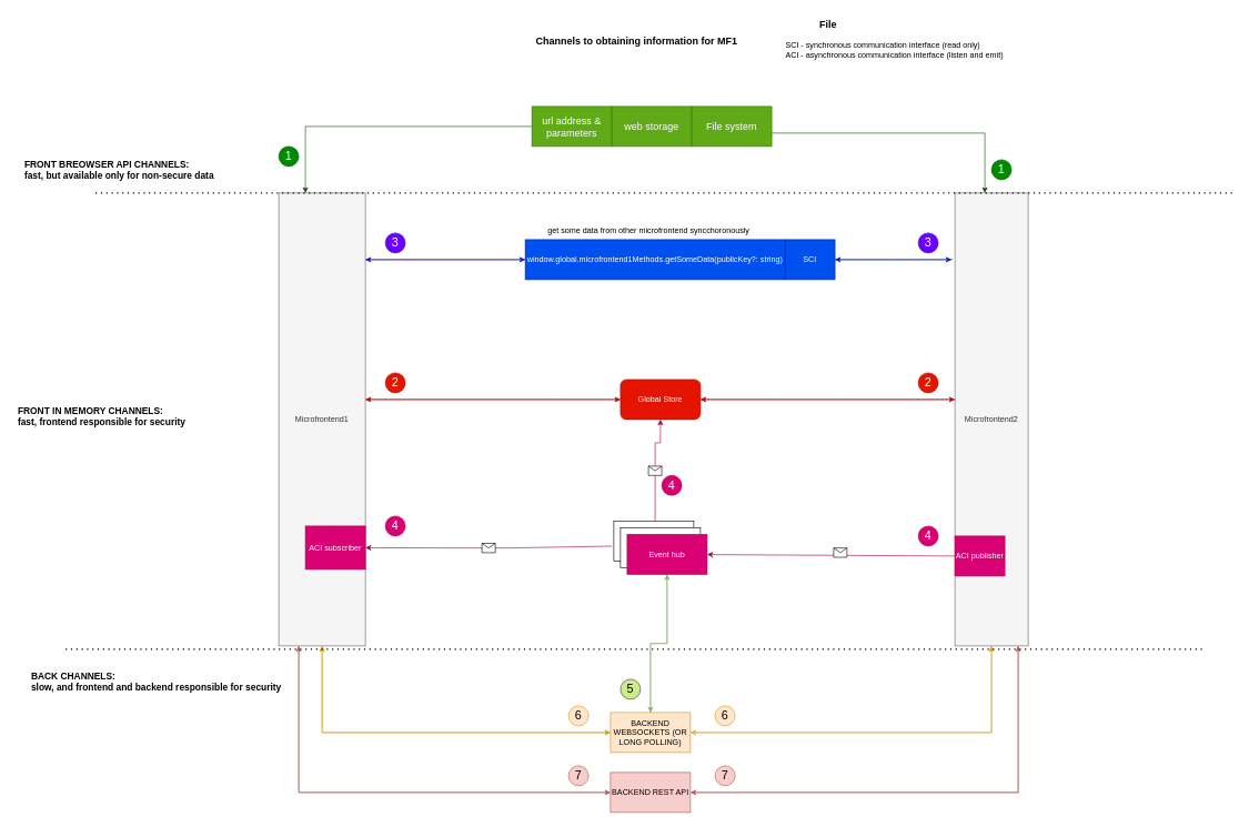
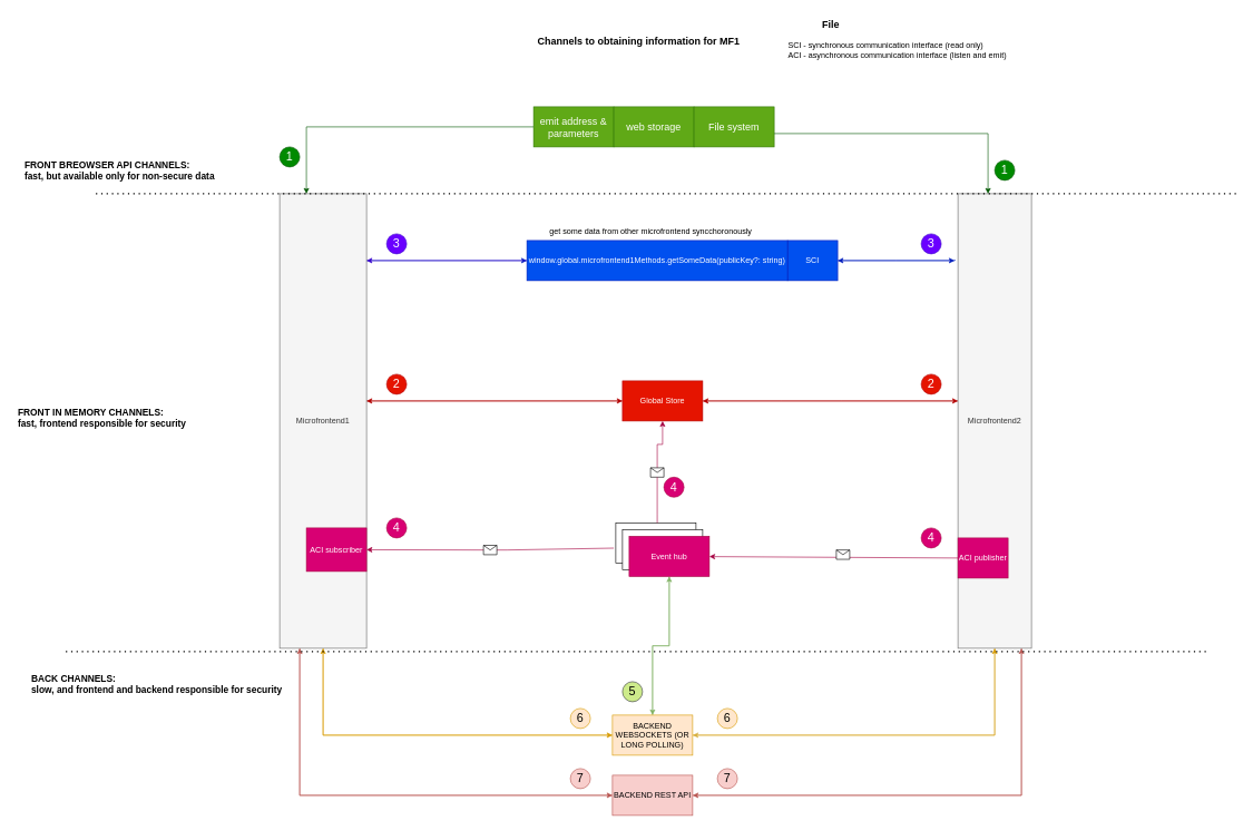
  <mxCell id="0" />
  <mxCell id="1" parent="0" />
  <mxCell id="2" style="edgeStyle=orthogonalEdgeStyle;rounded=0;orthogonalLoop=1;jettySize=auto;html=1;fontSize=18;fillColor=#e51400;strokeColor=#B20000;" parent="1" source="5" target="13" edge="1"><mxGeometry relative="1" as="geometry"><Array as="points"><mxPoint x="1258" y="599" /><mxPoint x="1258" y="599" /></Array></mxGeometry></mxCell>
  <mxCell id="3" style="edgeStyle=orthogonalEdgeStyle;rounded=0;orthogonalLoop=1;jettySize=auto;html=1;fillColor=#fff2cc;strokeColor=#d6b656;" parent="1" source="5" target="44" edge="1"><mxGeometry relative="1" as="geometry"><Array as="points"><mxPoint x="1488" y="1099" /></Array></mxGeometry></mxCell>
  <mxCell id="4" style="edgeStyle=orthogonalEdgeStyle;rounded=0;orthogonalLoop=1;jettySize=auto;html=1;fillColor=#f8cecc;strokeColor=#b85450;" parent="1" source="5" target="40" edge="1"><mxGeometry relative="1" as="geometry"><Array as="points"><mxPoint x="1528" y="1189" /></Array></mxGeometry></mxCell>
  <mxCell id="5" value="Microfrontend2" style="rounded=0;whiteSpace=wrap;html=1;fillColor=#f5f5f5;fontColor=#333333;strokeColor=#666666;" parent="1" vertex="1"><mxGeometry x="1433" y="289" width="110" height="680" as="geometry" /></mxCell>
  <mxCell id="6" style="edgeStyle=orthogonalEdgeStyle;rounded=0;orthogonalLoop=1;jettySize=auto;html=1;fillColor=#e51400;strokeColor=#B20000;" parent="1" source="10" target="13" edge="1"><mxGeometry relative="1" as="geometry"><Array as="points"><mxPoint x="918" y="599" /><mxPoint x="918" y="599" /></Array></mxGeometry></mxCell>
  <mxCell id="7" style="edgeStyle=orthogonalEdgeStyle;rounded=0;orthogonalLoop=1;jettySize=auto;html=1;fontSize=26;fillColor=#ffe6cc;strokeColor=#d79b00;" parent="1" source="10" target="44" edge="1"><mxGeometry relative="1" as="geometry"><Array as="points"><mxPoint x="483" y="1099" /></Array></mxGeometry></mxCell>
  <mxCell id="8" style="edgeStyle=orthogonalEdgeStyle;rounded=0;orthogonalLoop=1;jettySize=auto;html=1;fontSize=26;fillColor=#f8cecc;strokeColor=#b85450;" parent="1" source="10" target="40" edge="1"><mxGeometry relative="1" as="geometry"><Array as="points"><mxPoint x="448" y="1189" /></Array></mxGeometry></mxCell>
  <mxCell id="9" style="edgeStyle=orthogonalEdgeStyle;rounded=0;orthogonalLoop=1;jettySize=auto;html=1;fontSize=18;fillColor=#0050ef;strokeColor=#001DBC;" parent="1" source="10" target="20" edge="1"><mxGeometry relative="1" as="geometry"><Array as="points"><mxPoint x="758" y="389" /><mxPoint x="758" y="389" /></Array></mxGeometry></mxCell>
  <mxCell id="10" value="Microfrontend1" style="rounded=0;whiteSpace=wrap;html=1;fillColor=#f5f5f5;fontColor=#333333;strokeColor=#666666;" parent="1" vertex="1"><mxGeometry x="418" y="289" width="130" height="680" as="geometry" /></mxCell>
  <mxCell id="11" style="edgeStyle=orthogonalEdgeStyle;rounded=0;orthogonalLoop=1;jettySize=auto;html=1;fontSize=18;fillColor=#e51400;strokeColor=#B20000;" parent="1" source="13" edge="1"><mxGeometry relative="1" as="geometry"><Array as="points"><mxPoint x="1168" y="599" /><mxPoint x="1168" y="599" /></Array><mxPoint x="1433" y="599" as="targetPoint" /></mxGeometry></mxCell>
  <mxCell id="12" style="edgeStyle=orthogonalEdgeStyle;rounded=0;orthogonalLoop=1;jettySize=auto;html=1;fontSize=18;fillColor=#e51400;strokeColor=#B20000;" parent="1" source="13" edge="1"><mxGeometry relative="1" as="geometry"><Array as="points"><mxPoint x="838" y="599" /><mxPoint x="838" y="599" /></Array><mxPoint x="548" y="599" as="targetPoint" /></mxGeometry></mxCell>
- <mxCell id="13" value="Global Store" style="whiteSpace=wrap;html=1;fillColor=#e51400;fontColor=#ffffff;strokeColor=#B20000;rounded=1;" parent="1" vertex="1"><mxGeometry x="931" y="569" width="120" height="60" as="geometry" /></mxCell>
+ <mxCell id="13" value="Global Store" style="rounded=0;whiteSpace=wrap;html=1;fillColor=#e51400;fontColor=#ffffff;strokeColor=#B20000;" parent="1" vertex="1"><mxGeometry x="931" y="569" width="120" height="60" as="geometry" /></mxCell>
  <mxCell id="14" style="edgeStyle=orthogonalEdgeStyle;rounded=0;orthogonalLoop=1;jettySize=auto;html=1;startArrow=none;fillColor=#d80073;strokeColor=#A50040;" parent="1" source="65" target="13" edge="1"><mxGeometry relative="1" as="geometry" /></mxCell>
  <mxCell id="15" value="Event hub" style="rounded=0;whiteSpace=wrap;html=1;" parent="1" vertex="1"><mxGeometry x="921" y="781.5" width="120" height="60" as="geometry" /></mxCell>
  <mxCell id="16" value="SCI" style="rounded=0;whiteSpace=wrap;html=1;fillColor=#0050ef;fontColor=#ffffff;strokeColor=#001DBC;" parent="1" vertex="1"><mxGeometry x="1178" y="359" width="75" height="60" as="geometry" /></mxCell>
  <mxCell id="17" value="get some data from other microfrontend syncchoronously" style="text;strokeColor=none;fillColor=none;align=left;verticalAlign=middle;spacingLeft=4;spacingRight=4;overflow=hidden;points=[[0,0.5],[1,0.5]];portConstraint=eastwest;rotatable=0;" parent="1" vertex="1"><mxGeometry x="816" y="329" width="320" height="30" as="geometry" /></mxCell>
  <mxCell id="18" style="edgeStyle=orthogonalEdgeStyle;rounded=0;orthogonalLoop=1;jettySize=auto;html=1;fillColor=#6a00ff;strokeColor=#3700CC;" parent="1" source="20" edge="1"><mxGeometry relative="1" as="geometry"><Array as="points"><mxPoint x="628" y="389" /><mxPoint x="628" y="389" /></Array><mxPoint x="548" y="389" as="targetPoint" /></mxGeometry></mxCell>
  <mxCell id="19" style="edgeStyle=orthogonalEdgeStyle;rounded=0;orthogonalLoop=1;jettySize=auto;html=1;fontSize=18;fillColor=#0050ef;strokeColor=#001DBC;" parent="1" source="16" edge="1"><mxGeometry relative="1" as="geometry"><mxPoint x="1298" y="389" as="sourcePoint" /><mxPoint x="1428" y="389" as="targetPoint" /></mxGeometry></mxCell>
  <mxCell id="20" value="window.global.microfrontend1Methods.getSomeData(publicKey?: string)" style="rounded=0;whiteSpace=wrap;html=1;fillColor=#0050ef;fontColor=#ffffff;strokeColor=#001DBC;" parent="1" vertex="1"><mxGeometry x="788" y="359" width="390" height="60" as="geometry" /></mxCell>
  <mxCell id="21" style="edgeStyle=orthogonalEdgeStyle;rounded=0;orthogonalLoop=1;jettySize=auto;html=1;exitX=0.5;exitY=1;exitDx=0;exitDy=0;" parent="1" source="10" target="10" edge="1"><mxGeometry relative="1" as="geometry" /></mxCell>
  <mxCell id="22" value="ACI publisher" style="rounded=0;whiteSpace=wrap;html=1;fillColor=#d80073;fontColor=#ffffff;strokeColor=#A50040;" parent="1" vertex="1"><mxGeometry x="1433" y="804" width="75" height="60" as="geometry" /></mxCell>
  <mxCell id="23" value="ACI subscriber" style="rounded=0;whiteSpace=wrap;html=1;fillColor=#d80073;fontColor=#ffffff;strokeColor=#A50040;" parent="1" vertex="1"><mxGeometry x="458" y="789" width="90" height="65" as="geometry" /></mxCell>
  <mxCell id="24" value="" style="endArrow=classic;html=1;rounded=0;fillColor=#d80073;strokeColor=#A50040;exitX=-0.025;exitY=0.628;exitDx=0;exitDy=0;exitPerimeter=0;" parent="1" source="15" target="23" edge="1"><mxGeometry relative="1" as="geometry"><mxPoint x="818" y="534" as="sourcePoint" /><mxPoint x="558" y="822" as="targetPoint" /><Array as="points"><mxPoint x="758" y="822" /><mxPoint x="728" y="822" /></Array></mxGeometry></mxCell>
  <mxCell id="25" value="" style="shape=message;html=1;outlineConnect=0;" parent="24" vertex="1"><mxGeometry width="20" height="14" relative="1" as="geometry"><mxPoint x="-10" y="-7" as="offset" /></mxGeometry></mxCell>
  <mxCell id="26" value="" style="endArrow=classic;html=1;rounded=0;exitX=0;exitY=0.5;exitDx=0;exitDy=0;fillColor=#d80073;strokeColor=#A50040;" parent="1" source="22" target="36" edge="1"><mxGeometry relative="1" as="geometry"><mxPoint x="878" y="534" as="sourcePoint" /><mxPoint x="1138" y="604" as="targetPoint" /><Array as="points" /></mxGeometry></mxCell>
  <mxCell id="27" value="" style="shape=message;html=1;outlineConnect=0;" parent="26" vertex="1"><mxGeometry width="20" height="14" relative="1" as="geometry"><mxPoint x="4" y="-11" as="offset" /></mxGeometry></mxCell>
  <mxCell id="28" value="Channels to obtaining information for MF1" style="text;strokeColor=none;fillColor=none;align=left;verticalAlign=middle;spacingLeft=4;spacingRight=4;overflow=hidden;points=[[0,0.5],[1,0.5]];portConstraint=eastwest;rotatable=0;fontStyle=1;fontSize=15;" parent="1" vertex="1"><mxGeometry x="798" y="29" width="330" height="60" as="geometry" /></mxCell>
  <mxCell id="29" style="edgeStyle=orthogonalEdgeStyle;rounded=0;orthogonalLoop=1;jettySize=auto;html=1;fontSize=15;fillColor=#008a00;strokeColor=#005700;" parent="1" source="30" target="10" edge="1"><mxGeometry relative="1" as="geometry"><Array as="points"><mxPoint x="458" y="189" /><mxPoint x="458" y="759" /></Array></mxGeometry></mxCell>
- <mxCell id="30" value="url address &amp;amp; parameters" style="rounded=0;whiteSpace=wrap;html=1;fontSize=15;fillColor=#60a917;fontColor=#ffffff;strokeColor=#2D7600;" parent="1" vertex="1"><mxGeometry x="798" y="159" width="120" height="60" as="geometry" /></mxCell>
+ <mxCell id="30" value="emit address &amp;amp; parameters" style="rounded=0;whiteSpace=wrap;html=1;fontSize=15;fillColor=#60a917;fontColor=#ffffff;strokeColor=#2D7600;" parent="1" vertex="1"><mxGeometry x="798" y="159" width="120" height="60" as="geometry" /></mxCell>
  <mxCell id="31" value="web storage" style="rounded=0;whiteSpace=wrap;html=1;fontSize=15;fillColor=#60a917;fontColor=#ffffff;strokeColor=#2D7600;" parent="1" vertex="1"><mxGeometry x="918" y="159" width="120" height="60" as="geometry" /></mxCell>
  <mxCell id="32" value="SCI - synchronous communication interface (read only) &#10;ACI - asynchronous communication interface (listen and emit)" style="text;strokeColor=none;fillColor=none;align=left;verticalAlign=middle;spacingLeft=4;spacingRight=4;overflow=hidden;points=[[0,0.5],[1,0.5]];portConstraint=eastwest;rotatable=0;" parent="1" vertex="1"><mxGeometry x="1173" y="59" width="370" height="30" as="geometry" /></mxCell>
  <mxCell id="33" value="File" style="text;html=1;strokeColor=none;fillColor=none;align=center;verticalAlign=middle;whiteSpace=wrap;rounded=0;fontSize=15;fontStyle=1;" parent="1" vertex="1"><mxGeometry x="1213" y="20" width="60" height="30" as="geometry" /></mxCell>
  <mxCell id="34" value="Event hub" style="rounded=0;whiteSpace=wrap;html=1;" parent="1" vertex="1"><mxGeometry x="931" y="791.5" width="120" height="60" as="geometry" /></mxCell>
  <mxCell id="35" style="edgeStyle=orthogonalEdgeStyle;rounded=0;orthogonalLoop=1;jettySize=auto;html=1;fillColor=#d5e8d4;strokeColor=#82b366;" parent="1" source="36" target="44" edge="1"><mxGeometry relative="1" as="geometry" /></mxCell>
  <mxCell id="36" value="Event hub" style="rounded=0;whiteSpace=wrap;html=1;fillColor=#d80073;fontColor=#ffffff;strokeColor=#A50040;" parent="1" vertex="1"><mxGeometry x="941" y="801.5" width="120" height="60" as="geometry" /></mxCell>
  <mxCell id="37" style="edgeStyle=orthogonalEdgeStyle;rounded=0;orthogonalLoop=1;jettySize=auto;html=1;exitX=0.5;exitY=1;exitDx=0;exitDy=0;" parent="1" source="5" target="5" edge="1"><mxGeometry relative="1" as="geometry" /></mxCell>
  <mxCell id="38" style="edgeStyle=orthogonalEdgeStyle;rounded=0;orthogonalLoop=1;jettySize=auto;html=1;fontSize=26;fillColor=#f8cecc;strokeColor=#b85450;" parent="1" source="40" target="10" edge="1"><mxGeometry relative="1" as="geometry"><Array as="points"><mxPoint x="448" y="1189" /></Array></mxGeometry></mxCell>
  <mxCell id="39" style="edgeStyle=orthogonalEdgeStyle;rounded=0;orthogonalLoop=1;jettySize=auto;html=1;fontSize=18;fillColor=#f8cecc;strokeColor=#b85450;" parent="1" source="40" target="5" edge="1"><mxGeometry relative="1" as="geometry"><Array as="points"><mxPoint x="1528" y="1189" /></Array></mxGeometry></mxCell>
  <mxCell id="40" value="BACKEND REST API" style="rounded=0;whiteSpace=wrap;html=1;fillColor=#f8cecc;strokeColor=#b85450;" parent="1" vertex="1"><mxGeometry x="916" y="1159" width="120" height="60" as="geometry" /></mxCell>
  <mxCell id="41" style="edgeStyle=orthogonalEdgeStyle;rounded=0;orthogonalLoop=1;jettySize=auto;html=1;fontSize=26;fillColor=#ffe6cc;strokeColor=#d79b00;" parent="1" source="44" target="10" edge="1"><mxGeometry relative="1" as="geometry" /></mxCell>
  <mxCell id="42" style="edgeStyle=orthogonalEdgeStyle;rounded=0;orthogonalLoop=1;jettySize=auto;html=1;fontSize=18;fillColor=#ffe6cc;strokeColor=#d79b00;" parent="1" source="44" target="5" edge="1"><mxGeometry relative="1" as="geometry" /></mxCell>
  <mxCell id="43" style="edgeStyle=orthogonalEdgeStyle;rounded=0;orthogonalLoop=1;jettySize=auto;html=1;fillColor=#d5e8d4;strokeColor=#82b366;" parent="1" source="44" target="36" edge="1"><mxGeometry relative="1" as="geometry"><mxPoint x="983" y="869" as="targetPoint" /></mxGeometry></mxCell>
  <mxCell id="44" value="BACKEND WEBSOCKETS (OR LONG POLLING)" style="rounded=0;whiteSpace=wrap;html=1;fillColor=#ffe6cc;strokeColor=#d79b00;" parent="1" vertex="1"><mxGeometry x="916" y="1069" width="120" height="60" as="geometry" /></mxCell>
  <mxCell id="45" value="" style="endArrow=none;dashed=1;html=1;dashPattern=1 3;strokeWidth=2;rounded=0;" parent="1" edge="1"><mxGeometry width="50" height="50" relative="1" as="geometry"><mxPoint x="98" y="974" as="sourcePoint" /><mxPoint x="1808" y="974" as="targetPoint" /></mxGeometry></mxCell>
  <mxCell id="46" value="FRONT IN MEMORY CHANNELS: &#10;fast, frontend responsible for security" style="text;strokeColor=none;fillColor=none;align=left;verticalAlign=middle;spacingLeft=4;spacingRight=4;overflow=hidden;points=[[0,0.5],[1,0.5]];portConstraint=eastwest;rotatable=0;fontStyle=1;fontSize=14;" parent="1" vertex="1"><mxGeometry x="20.5" y="599" width="267.5" height="50" as="geometry" /></mxCell>
  <mxCell id="47" value="BACK CHANNELS:&#10;slow, and frontend and backend responsible for security" style="text;strokeColor=none;fillColor=none;align=left;verticalAlign=middle;spacingLeft=4;spacingRight=4;overflow=hidden;points=[[0,0.5],[1,0.5]];portConstraint=eastwest;rotatable=0;fontStyle=1;fontSize=14;" parent="1" vertex="1"><mxGeometry x="40.5" y="1004" width="397.5" height="35" as="geometry" /></mxCell>
  <mxCell id="48" value="7" style="ellipse;whiteSpace=wrap;html=1;aspect=fixed;fontSize=18;fillColor=#f8cecc;strokeColor=#b85450;" parent="1" vertex="1"><mxGeometry x="853" y="1149" width="30" height="30" as="geometry" /></mxCell>
  <mxCell id="49" value="6" style="ellipse;whiteSpace=wrap;html=1;aspect=fixed;fontSize=18;fillColor=#ffe6cc;strokeColor=#d79b00;" parent="1" vertex="1"><mxGeometry x="853" y="1059" width="30" height="30" as="geometry" /></mxCell>
  <mxCell id="50" value="5" style="ellipse;whiteSpace=wrap;html=1;aspect=fixed;fontSize=18;fillColor=#cdeb8b;strokeColor=#36393d;" parent="1" vertex="1"><mxGeometry x="931" y="1019" width="30" height="30" as="geometry" /></mxCell>
  <mxCell id="51" value="1" style="ellipse;whiteSpace=wrap;html=1;aspect=fixed;fontSize=18;fillColor=#008a00;fontColor=#ffffff;strokeColor=#005700;" parent="1" vertex="1"><mxGeometry x="418" y="219" width="30" height="30" as="geometry" /></mxCell>
  <mxCell id="52" value="4" style="ellipse;whiteSpace=wrap;html=1;aspect=fixed;fontSize=18;fillColor=#d80073;fontColor=#ffffff;strokeColor=#A50040;" parent="1" vertex="1"><mxGeometry x="578" y="774" width="30" height="30" as="geometry" /></mxCell>
  <mxCell id="53" value="3" style="ellipse;whiteSpace=wrap;html=1;aspect=fixed;fontSize=18;fillColor=#6a00ff;fontColor=#ffffff;strokeColor=#3700CC;" parent="1" vertex="1"><mxGeometry x="578" y="349" width="30" height="30" as="geometry" /></mxCell>
  <mxCell id="54" value="2" style="ellipse;whiteSpace=wrap;html=1;aspect=fixed;fontSize=18;fillColor=#e51400;fontColor=#ffffff;strokeColor=#B20000;" parent="1" vertex="1"><mxGeometry x="1378" y="559" width="30" height="30" as="geometry" /></mxCell>
  <mxCell id="55" value="3" style="ellipse;whiteSpace=wrap;html=1;aspect=fixed;fontSize=18;fillColor=#6a00ff;fontColor=#ffffff;strokeColor=#3700CC;" parent="1" vertex="1"><mxGeometry x="1378" y="349" width="30" height="30" as="geometry" /></mxCell>
  <mxCell id="56" value="4" style="ellipse;whiteSpace=wrap;html=1;aspect=fixed;fontSize=18;fillColor=#d80073;fontColor=#ffffff;strokeColor=#A50040;" parent="1" vertex="1"><mxGeometry x="1378" y="789" width="30" height="30" as="geometry" /></mxCell>
  <mxCell id="57" value="File system" style="rounded=0;whiteSpace=wrap;html=1;fontSize=15;fillColor=#60a917;fontColor=#ffffff;strokeColor=#2D7600;" parent="1" vertex="1"><mxGeometry x="1038" y="159" width="120" height="60" as="geometry" /></mxCell>
  <mxCell id="58" style="edgeStyle=orthogonalEdgeStyle;rounded=0;orthogonalLoop=1;jettySize=auto;html=1;fontSize=15;fillColor=#008a00;strokeColor=#005700;" parent="1" source="57" target="5" edge="1"><mxGeometry relative="1" as="geometry"><mxPoint x="808" y="199" as="sourcePoint" /><mxPoint x="490.5" y="769" as="targetPoint" /><Array as="points"><mxPoint x="1478" y="199" /></Array></mxGeometry></mxCell>
  <mxCell id="59" value="6" style="ellipse;whiteSpace=wrap;html=1;aspect=fixed;fontSize=18;fillColor=#ffe6cc;strokeColor=#d79b00;" parent="1" vertex="1"><mxGeometry x="1073" y="1059" width="30" height="30" as="geometry" /></mxCell>
  <mxCell id="60" value="7" style="ellipse;whiteSpace=wrap;html=1;aspect=fixed;fontSize=18;fillColor=#f8cecc;strokeColor=#b85450;" parent="1" vertex="1"><mxGeometry x="1073" y="1149" width="30" height="30" as="geometry" /></mxCell>
  <mxCell id="61" value="1" style="ellipse;whiteSpace=wrap;html=1;aspect=fixed;fontSize=18;fillColor=#008a00;fontColor=#ffffff;strokeColor=#005700;" parent="1" vertex="1"><mxGeometry x="1488" y="239" width="30" height="30" as="geometry" /></mxCell>
  <mxCell id="62" value="2" style="ellipse;whiteSpace=wrap;html=1;aspect=fixed;fontSize=18;fillColor=#e51400;fontColor=#ffffff;strokeColor=#B20000;" parent="1" vertex="1"><mxGeometry x="578" y="559" width="30" height="30" as="geometry" /></mxCell>
  <mxCell id="63" value="" style="endArrow=none;dashed=1;html=1;dashPattern=1 3;strokeWidth=2;rounded=0;" parent="1" edge="1"><mxGeometry width="50" height="50" relative="1" as="geometry"><mxPoint x="143" y="289" as="sourcePoint" /><mxPoint x="1853" y="289" as="targetPoint" /></mxGeometry></mxCell>
  <mxCell id="64" value="FRONT BREOWSER API CHANNELS:&#10;fast, but available only for non-secure data" style="text;strokeColor=none;fillColor=none;align=left;verticalAlign=middle;spacingLeft=4;spacingRight=4;overflow=hidden;points=[[0,0.5],[1,0.5]];portConstraint=eastwest;rotatable=0;fontStyle=1;fontSize=14;" parent="1" vertex="1"><mxGeometry x="30.5" y="229" width="450" height="50" as="geometry" /></mxCell>
  <mxCell id="65" value="" style="shape=message;html=1;outlineConnect=0;" parent="1" vertex="1"><mxGeometry x="973.003" y="699" width="20" height="14" as="geometry" /></mxCell>
  <mxCell id="66" value="" style="edgeStyle=orthogonalEdgeStyle;rounded=0;orthogonalLoop=1;jettySize=auto;html=1;endArrow=none;fillColor=#d80073;strokeColor=#A50040;" parent="1" source="15" target="65" edge="1"><mxGeometry relative="1" as="geometry"><mxPoint x="973" y="781.5" as="sourcePoint" /><mxPoint x="998" y="629" as="targetPoint" /><Array as="points"><mxPoint x="983" y="769" /><mxPoint x="983" y="769" /></Array></mxGeometry></mxCell>
  <mxCell id="67" value="4" style="ellipse;whiteSpace=wrap;html=1;aspect=fixed;fontSize=18;fillColor=#d80073;fontColor=#ffffff;strokeColor=#A50040;" parent="1" vertex="1"><mxGeometry x="993" y="713" width="30" height="30" as="geometry" /></mxCell>
  <mxCell id="68" style="edgeStyle=orthogonalEdgeStyle;rounded=0;orthogonalLoop=1;jettySize=auto;html=1;fontSize=18;fillColor=#0050ef;strokeColor=#001DBC;entryX=1;entryY=0.5;entryDx=0;entryDy=0;exitX=-0.041;exitY=0.145;exitDx=0;exitDy=0;exitPerimeter=0;" parent="1" source="5" target="16" edge="1"><mxGeometry relative="1" as="geometry"><mxPoint x="1263" y="399" as="sourcePoint" /><mxPoint x="1438" y="399" as="targetPoint" /><Array as="points"><mxPoint x="1428" y="389" /></Array></mxGeometry></mxCell>
